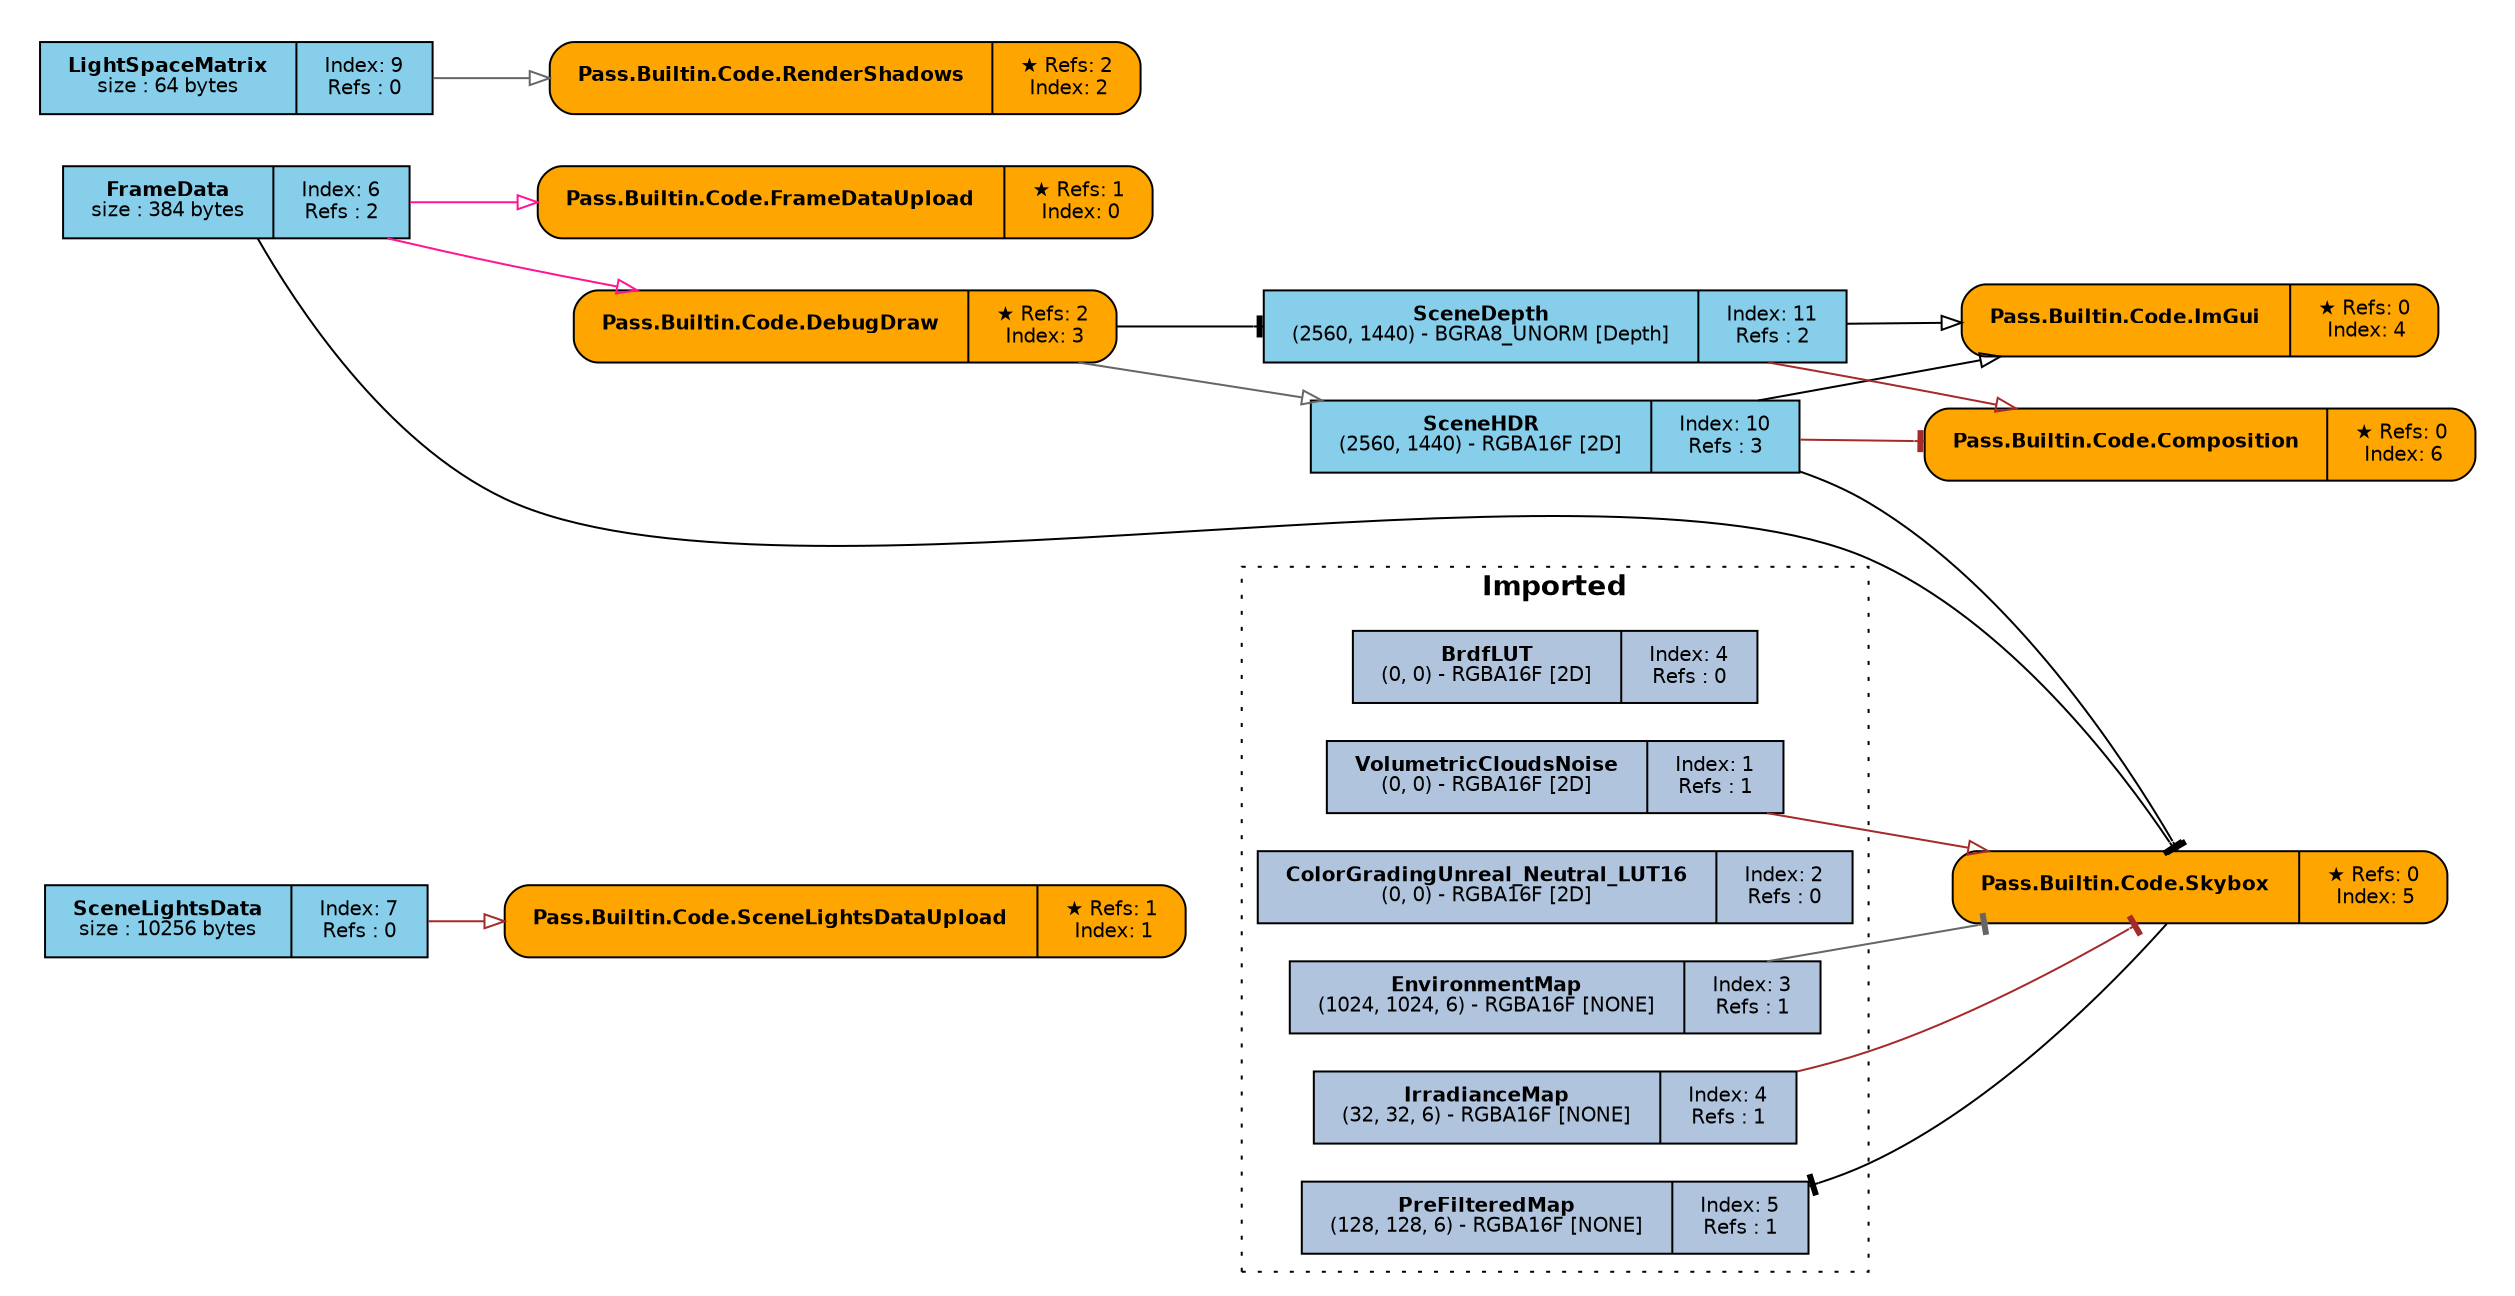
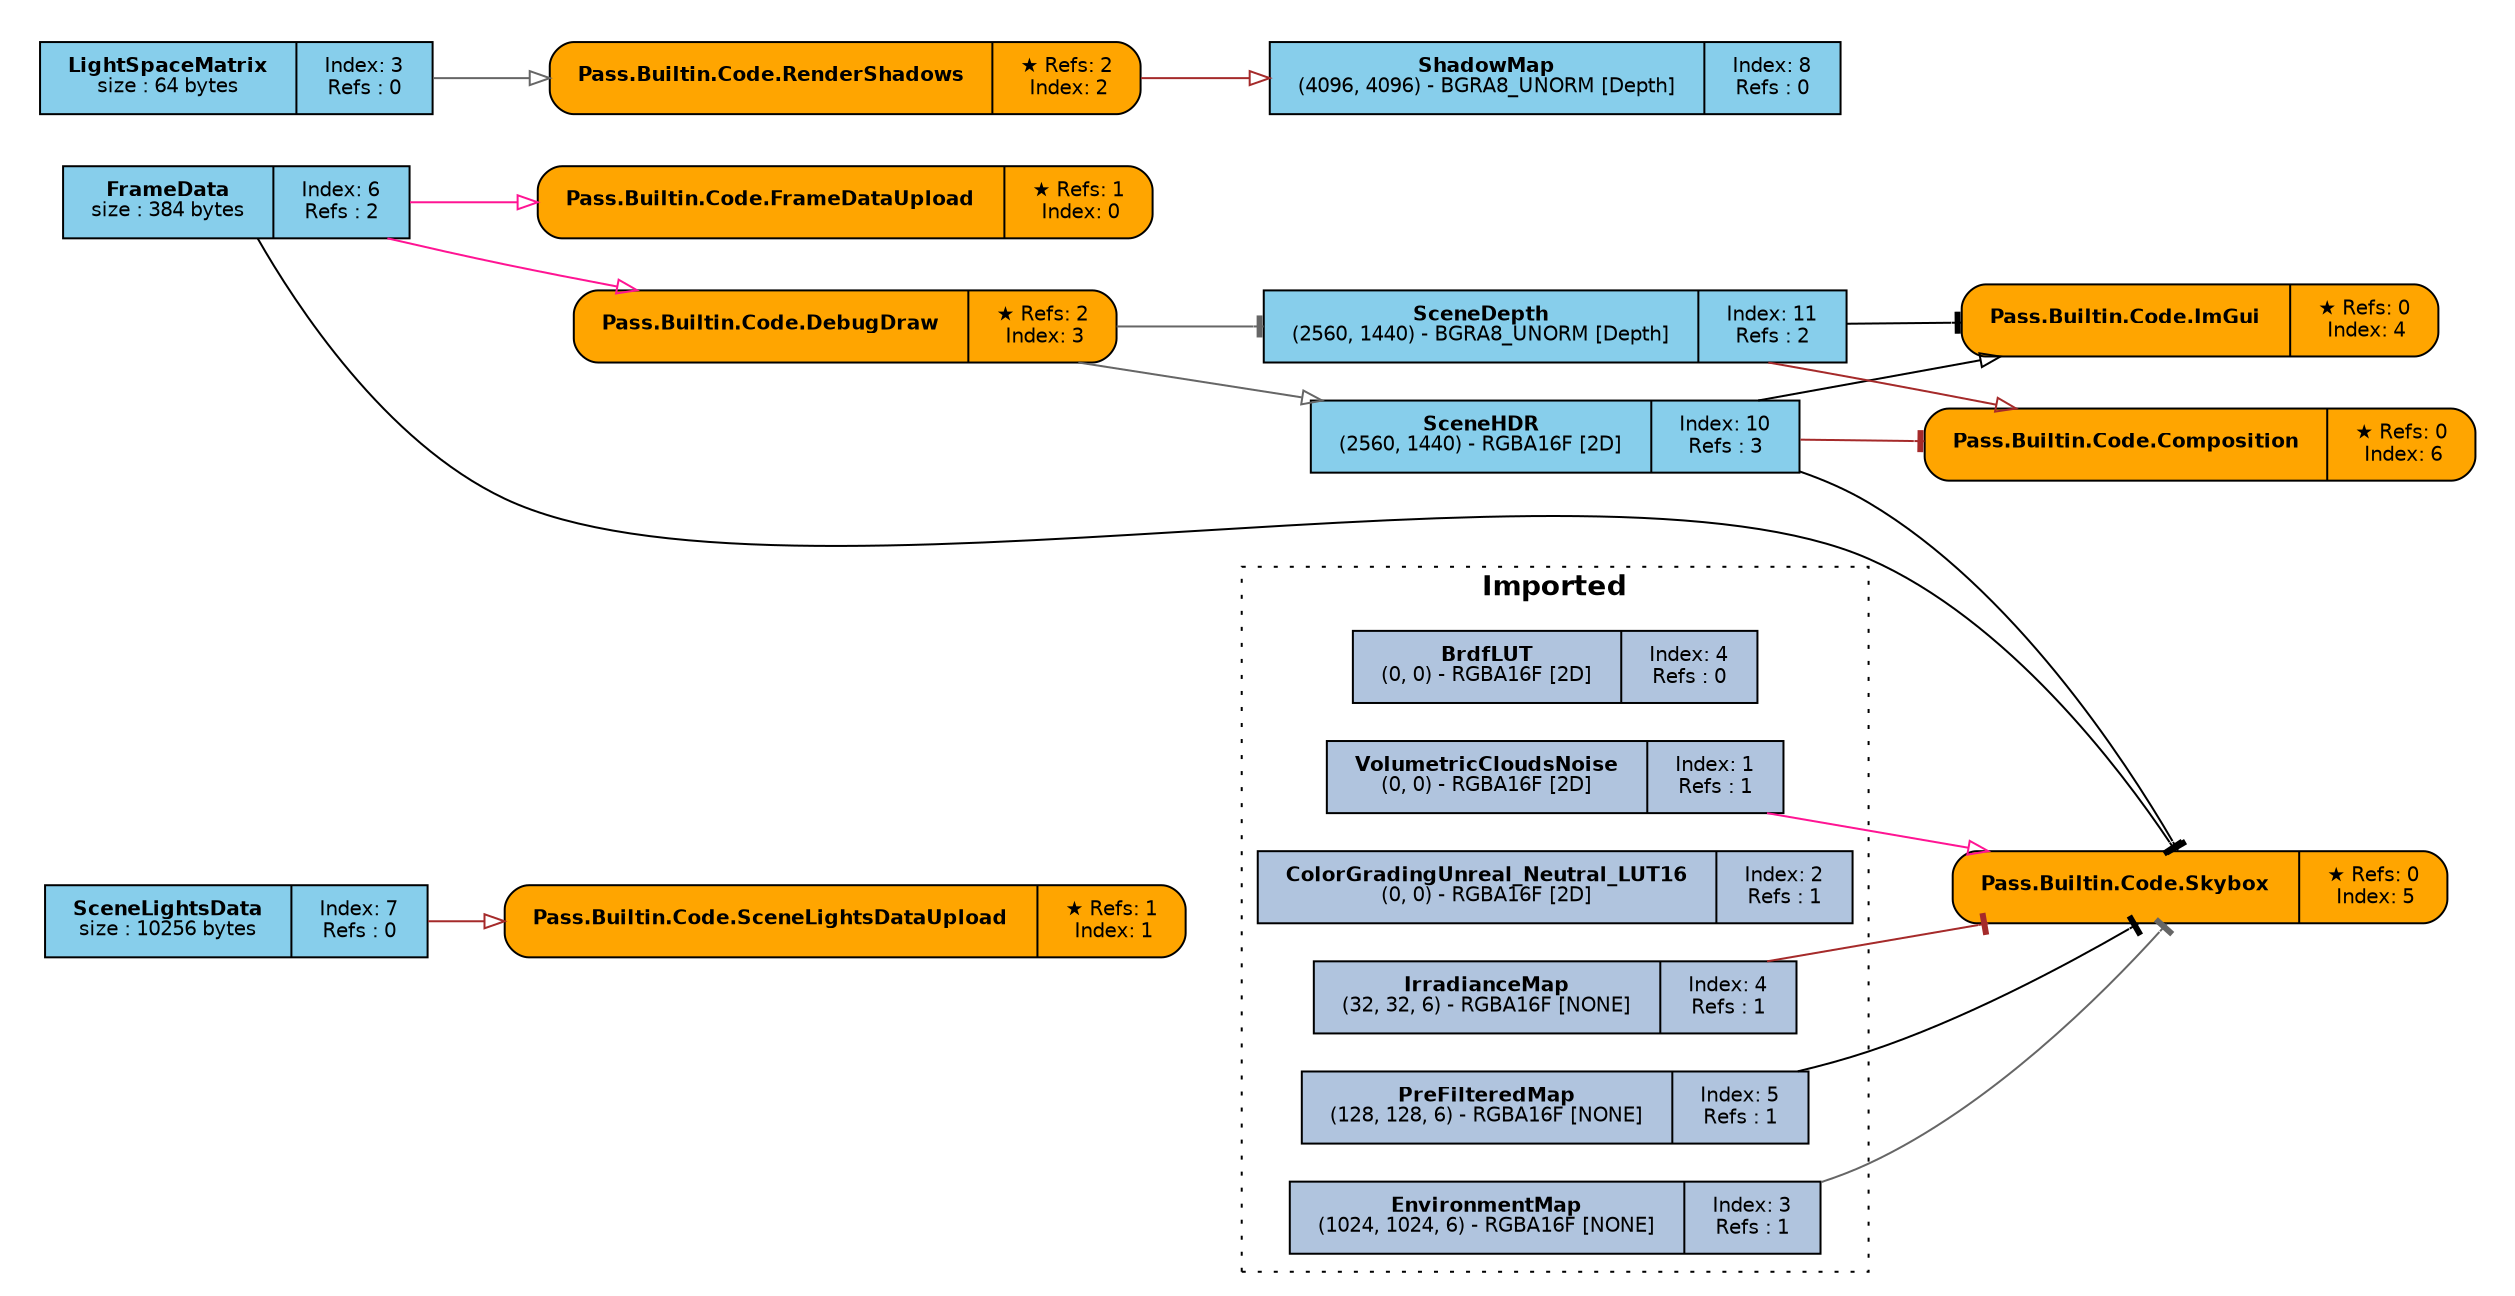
  digraph {
    ordering=out
    rankdir=LR
    splines=spline
    style=invis
    node [fillcolor=orange fontname=helvetica fontsize=10 margin="0.2,0.03" shape=record style=filled]
    edge [arrowhead=onormal color=black]
    n1 [label=<{ {<B>Pass.Builtin.Code.SceneLightsDataUpload</B>} | {&#x2605; Refs: 1<BR/> Index: 1} }> style="rounded,filled"]
    n2 [fillcolor=skyblue label=<{ {<B>SceneLightsData</B><BR/>size : 10256 bytes} | {Index: 7<BR/>Refs : 0} }>]
    n3 [label=<{ {<B>Pass.Builtin.Code.FrameDataUpload</B>} | {&#x2605; Refs: 1<BR/> Index: 0} }> style="rounded,filled"]
    n4 [fillcolor=skyblue label=<{ {<B>FrameData</B><BR/>size : 384 bytes} | {Index: 6<BR/>Refs : 2} }>]
    n5 [label=<{ {<B>Pass.Builtin.Code.RenderShadows</B>} | {&#x2605; Refs: 2<BR/> Index: 2} }> style="rounded,filled"]
-   n7 [fillcolor=skyblue label=<{ {<B>LightSpaceMatrix</B><BR/>size : 64 bytes} | {Index: 9<BR/>Refs : 0} }>]
+   n6 [fillcolor=skyblue label=<{ {<B>ShadowMap</B><BR/>(4096, 4096) - BGRA8_UNORM [Depth]} | {Index: 8<BR/>Refs : 0} }>]
+   n7 [fillcolor=skyblue label=<{ {<B>LightSpaceMatrix</B><BR/>size : 64 bytes} | {Index: 3<BR/>Refs : 0} }>]
    n8 [label=<{ {<B>Pass.Builtin.Code.DebugDraw</B>} | {&#x2605; Refs: 2<BR/> Index: 3} }> style="rounded,filled"]
    n9 [fillcolor=skyblue label=<{ {<B>SceneHDR</B><BR/>(2560, 1440) - RGBA16F [2D]} | {Index: 10<BR/>Refs : 3} }>]
    n10 [fillcolor=skyblue label=<{ {<B>SceneDepth</B><BR/>(2560, 1440) - BGRA8_UNORM [Depth]} | {Index: 11<BR/>Refs : 2} }>]
    n11 [label=<{ {<B>Pass.Builtin.Code.ImGui</B>} | {&#x2605; Refs: 0<BR/> Index: 4} }> style="rounded,filled"]
    n12 [label=<{ {<B>Pass.Builtin.Code.Skybox</B>} | {&#x2605; Refs: 0<BR/> Index: 5} }> style="rounded,filled"]
    n13 [label=<{ {<B>Pass.Builtin.Code.Composition</B>} | {&#x2605; Refs: 0<BR/> Index: 6} }> style="rounded,filled"]
    n14 [fillcolor=lightsteelblue label=<{ {<B>BrdfLUT</B><BR/>(0, 0) - RGBA16F [2D]} | {Index: 4<BR/>Refs : 0} }>]
    n15 [fillcolor=lightsteelblue label=<{ {<B>VolumetricCloudsNoise</B><BR/>(0, 0) - RGBA16F [2D]} | {Index: 1<BR/>Refs : 1} }>]
-   n16 [fillcolor=lightsteelblue label=<{ {<B>ColorGradingUnreal_Neutral_LUT16</B><BR/>(0, 0) - RGBA16F [2D]} | {Index: 2<BR/>Refs : 0} }>]
+   n16 [fillcolor=lightsteelblue label=<{ {<B>ColorGradingUnreal_Neutral_LUT16</B><BR/>(0, 0) - RGBA16F [2D]} | {Index: 2<BR/>Refs : 1} }>]
    n17 [fillcolor=lightsteelblue label=<{ {<B>EnvironmentMap</B><BR/>(1024, 1024, 6) - RGBA16F [NONE]} | {Index: 3<BR/>Refs : 1} }>]
    n18 [fillcolor=lightsteelblue label=<{ {<B>IrradianceMap</B><BR/>(32, 32, 6) - RGBA16F [NONE]} | {Index: 4<BR/>Refs : 1} }>]
    n19 [fillcolor=lightsteelblue label=<{ {<B>PreFilteredMap</B><BR/>(128, 128, 6) - RGBA16F [NONE]} | {Index: 5<BR/>Refs : 1} }>]
    subgraph cluster_1 {
      n1
      n2
    }
    subgraph cluster_2 {
      n3
      n4
    }
    subgraph cluster_3 {
      n5
+     n6
      n7
    }
    subgraph cluster_4 {
      n8
      n9
      n10
    }
    subgraph cluster_5 {
      n11
    }
    subgraph cluster_6 {
      n12
    }
    subgraph cluster_7 {
      n13
    }
    subgraph cluster_8 {
      fontname=helvetica
      label=< <B>Imported</B> >
      style=dotted
      n14
      n15
      n16
      n17
      n18
      n19
    }
    n2 -> n1 [color=brown]
    n4 -> n3 [color=deeppink]
    n4 -> n8 [color=deeppink]
    n4 -> n12 [arrowhead=tee]
+   n5 -> n6 [color=brown]
    n7 -> n5 [color=gray40]
    n8 -> n9 [color=gray40]
-   n8 -> n10 [arrowhead=tee]
+   n8 -> n10 [arrowhead=tee color=gray40]
    n9 -> n11
    n9 -> n12 [arrowhead=tee]
    n9 -> n13 [arrowhead=tee color=brown]
-   n10 -> n11
+   n10 -> n11 [arrowhead=tee]
    n10 -> n13 [color=brown]
-   n15 -> n12 [color=brown]
+   n15 -> n12 [color=deeppink]
    n17 -> n12 [arrowhead=tee color=gray40]
    n18 -> n12 [arrowhead=tee color=brown]
-   n12 -> n19 [arrowhead=tee]
+   n19 -> n12 [arrowhead=tee]
  }
